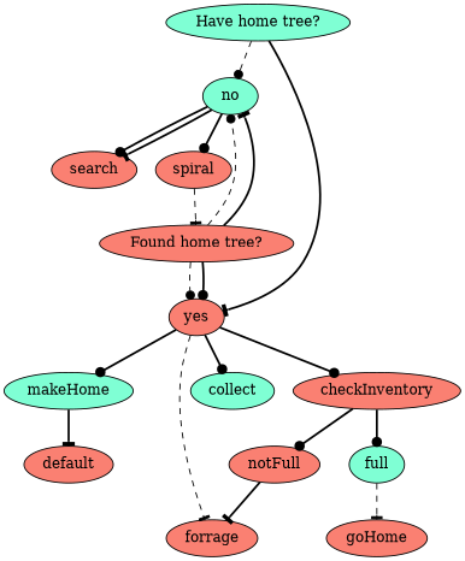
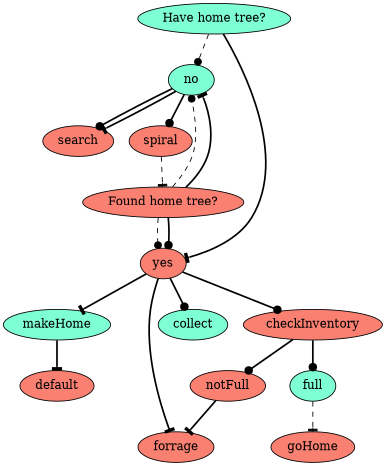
  digraph {
    node [fillcolor=salmon style=filled]
    edge [arrowhead=dot style=bold]
    no [fillcolor=aquamarine]
    search
    yes
    makeHome [fillcolor=aquamarine]
    n5 [label="Found home tree?"]
    default
    n7 [fillcolor=aquamarine label="Have home tree?"]
    forrage
    spiral
    collect [fillcolor=aquamarine]
    checkInventory
    full [fillcolor=aquamarine]
    notFull
    goHome
    subgraph sub_1 {
      no
      search
      yes
      makeHome
      n5
      default
    }
    subgraph sub_2 {
      no
      search
      yes
      n7
      forrage
    }
    subgraph sub_3 {
      no
      yes
      n5
      forrage
      spiral
      collect
      checkInventory
      full
      notFull
      goHome
    }
    no -> search
    no -> search [arrowhead=tee]
    no -> spiral
-   yes -> makeHome
-   yes -> forrage [arrowhead=tee style=dashed]
+   yes -> makeHome [arrowhead=tee]
+   yes -> forrage [arrowhead=tee]
    yes -> collect
    yes -> checkInventory
    makeHome -> default [arrowhead=tee]
    n5 -> no [style=dashed]
    n5 -> no [arrowhead=tee]
    n5 -> yes [style=dashed]
    n5 -> yes
    n7 -> no [style=dashed]
    n7 -> yes [arrowhead=tee]
    spiral -> n5 [arrowhead=tee style=dashed]
    checkInventory -> full
    checkInventory -> notFull
    full -> goHome [arrowhead=tee style=dashed]
    notFull -> forrage [arrowhead=tee]
  }
